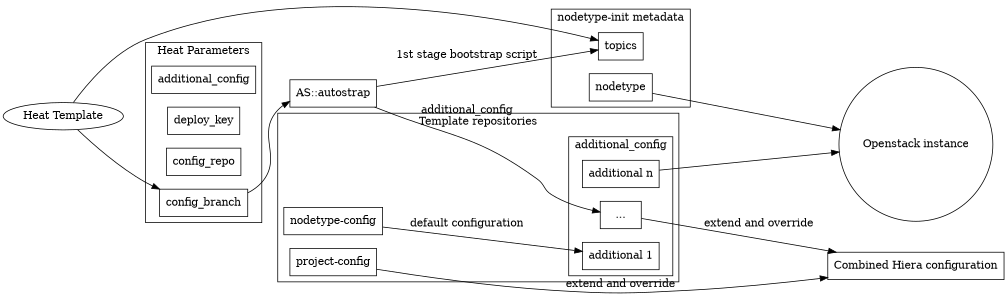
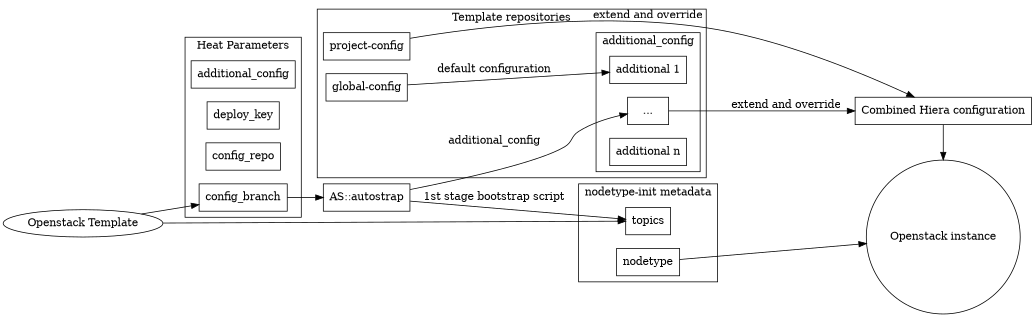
  digraph {
    compound=true
    rankdir=LR
    node [shape=box]
    n1 [label="Combined Hiera configuration"]
    n2 [label="Openstack instance" shape=circle]
    additional_config
    deploy_key
    config_repo
    config_branch
    topics
    nodetype
    n9 [label="additional 1"]
    n10 [label="..."]
    n11 [label="additional n"]
    n12 [label="project-config"]
-   n13 [label="nodetype-config"]
+   n13 [label="global-config"]
    n14 [label="AS::autostrap"]
-   n15 [label="Heat Template" shape=ellipse]
+   n15 [label="Openstack Template" shape=ellipse]
    subgraph sub_1 {
      rank=same
      n1
      n2
    }
    subgraph cluster_2 {
      label="Heat Parameters"
      additional_config
      deploy_key
      config_repo
      config_branch
    }
    subgraph cluster_3 {
      label="nodetype-init metadata"
      topics
      nodetype
    }
    subgraph cluster_4 {
      label="Template repositories"
      n12
      n13
      subgraph cluster_5 {
        label=additional_config
        n9
        n10
        n11
      }
    }
-   n11 -> n2
+   n1 -> n2
    config_branch -> n14
    nodetype -> n2
    n10 -> n1 [label="extend and override"]
    n12 -> n1 [label="extend and override"]
    n13 -> n9 [label="default configuration"]
    n14 -> topics [label="1st stage bootstrap script"]
    n14 -> n10 [label=additional_config]
    n15 -> config_branch
    n15 -> topics
  }
